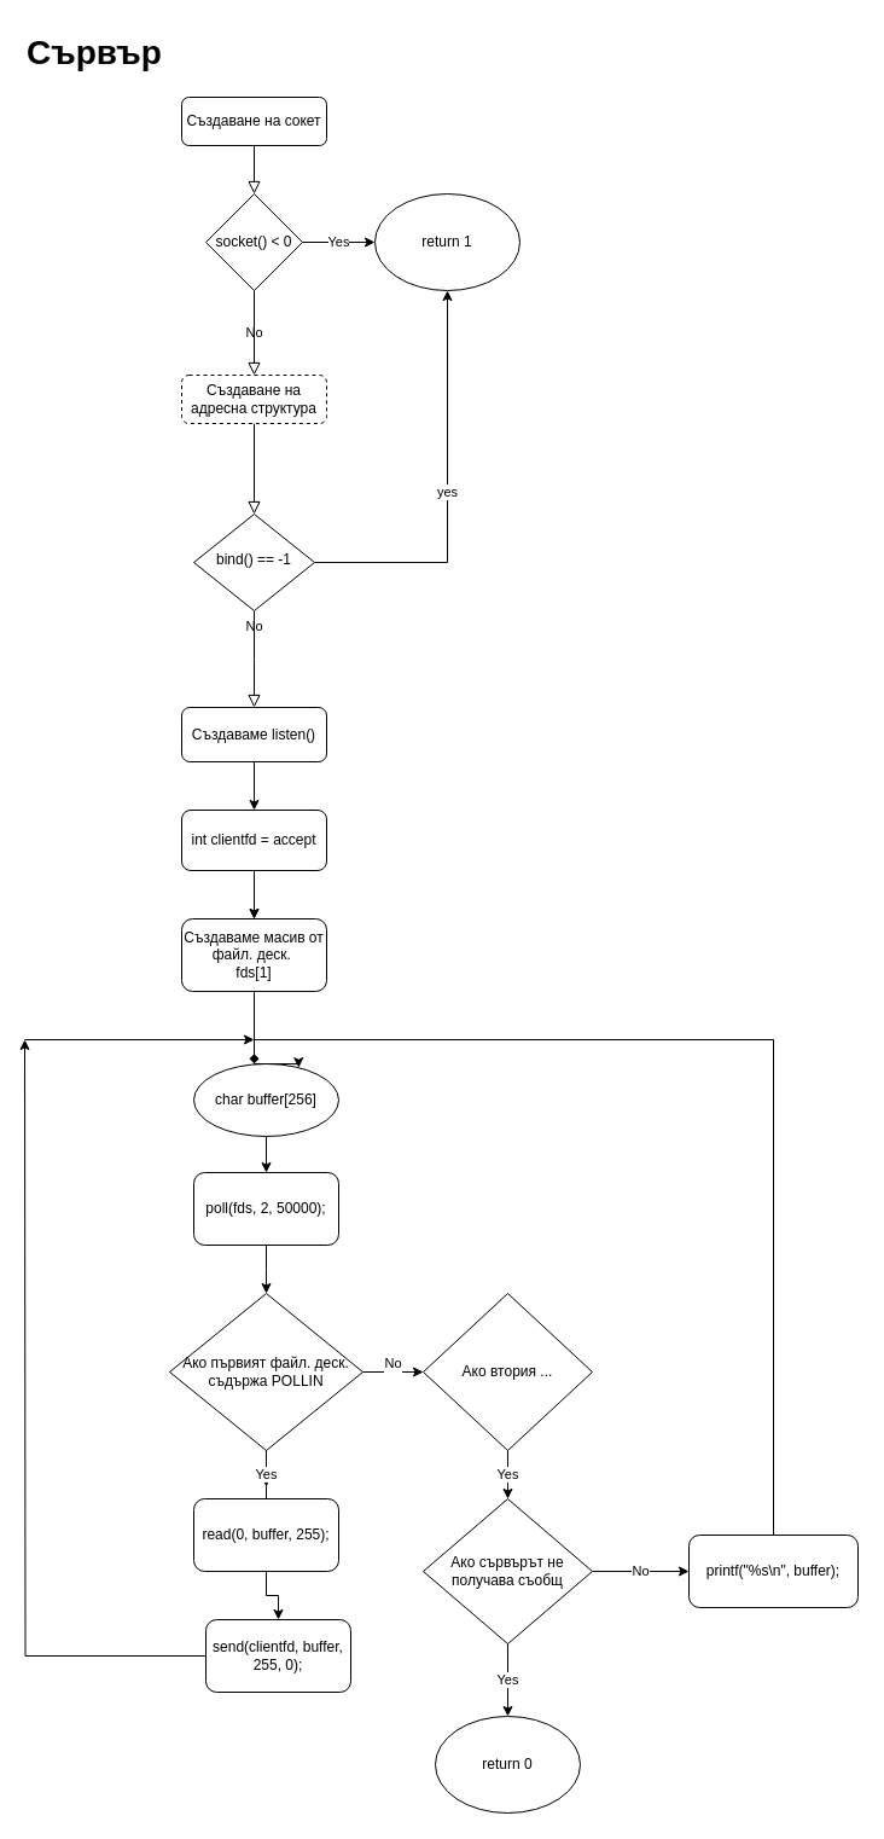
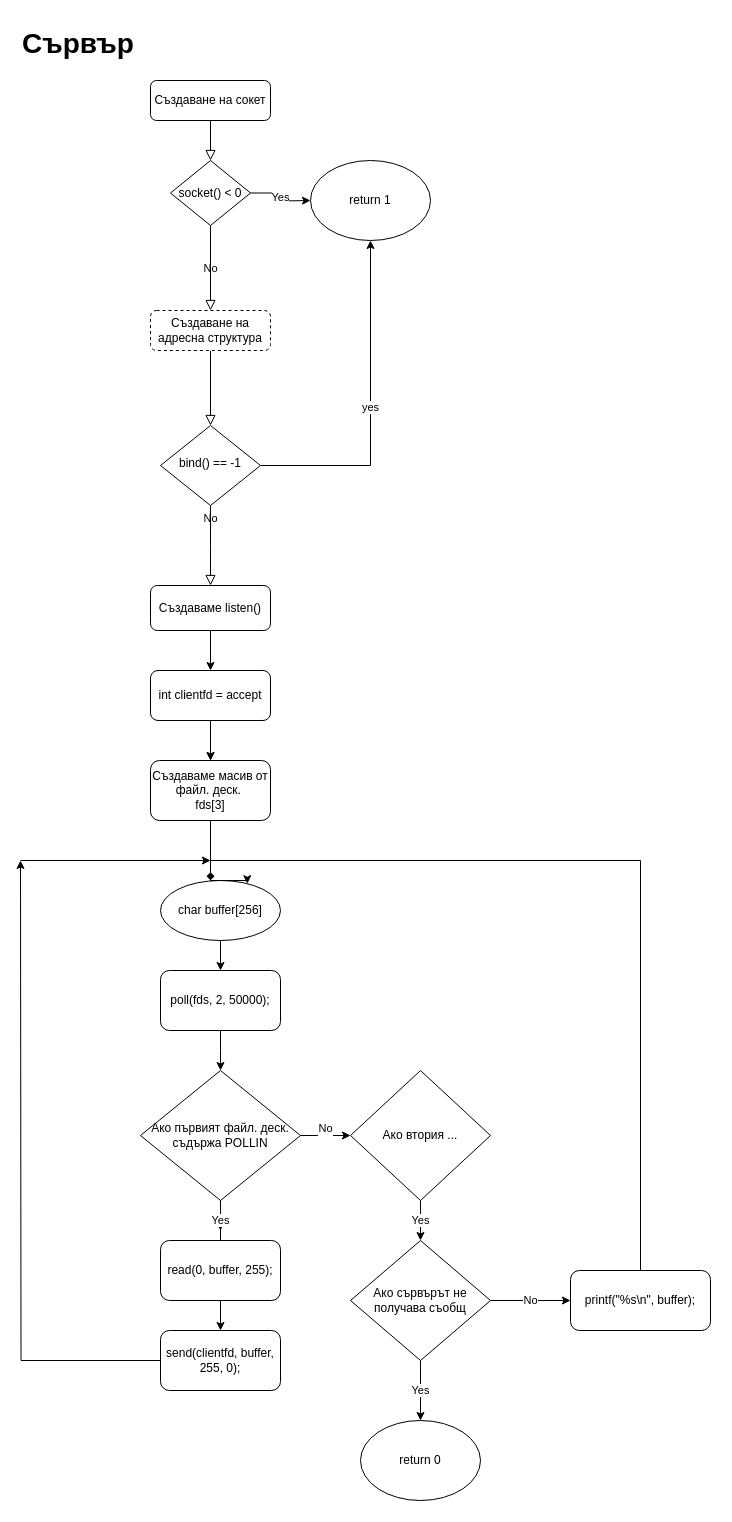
  <mxCell id="0" />
  <mxCell id="1" parent="0" />
  <mxCell id="2" value="" style="rounded=0;html=1;jettySize=auto;orthogonalLoop=1;fontSize=11;endArrow=block;endFill=0;endSize=8;strokeWidth=1;shadow=0;labelBackgroundColor=none;edgeStyle=orthogonalEdgeStyle;" edge="1" parent="1" source="10" target="6"><mxGeometry relative="1" as="geometry" /></mxCell>
  <mxCell id="3" value="Създаване на сокет" style="rounded=1;whiteSpace=wrap;html=1;fontSize=12;glass=0;strokeWidth=1;shadow=0;" vertex="1" parent="1"><mxGeometry x="150" y="80" width="120" height="40" as="geometry" /></mxCell>
  <mxCell id="4" value="No&lt;div&gt;&lt;br&gt;&lt;/div&gt;" style="rounded=0;html=1;jettySize=auto;orthogonalLoop=1;fontSize=11;endArrow=block;endFill=0;endSize=8;strokeWidth=1;shadow=0;labelBackgroundColor=none;edgeStyle=orthogonalEdgeStyle;" edge="1" parent="1" source="6"><mxGeometry y="20" relative="1" as="geometry"><mxPoint as="offset" /><mxPoint x="210" y="585" as="targetPoint" /></mxGeometry></mxCell>
  <mxCell id="5" value="yes" style="edgeStyle=orthogonalEdgeStyle;rounded=0;orthogonalLoop=1;jettySize=auto;html=1;exitX=1;exitY=0.5;exitDx=0;exitDy=0;entryX=0.5;entryY=1;entryDx=0;entryDy=0;" edge="1" parent="1" source="6" target="14"><mxGeometry relative="1" as="geometry"><mxPoint x="340" y="465" as="targetPoint" /></mxGeometry></mxCell>
  <mxCell id="6" value="bind() == -1" style="rhombus;whiteSpace=wrap;html=1;shadow=0;fontFamily=Helvetica;fontSize=12;align=center;strokeWidth=1;spacing=6;spacingTop=-4;" vertex="1" parent="1"><mxGeometry x="160" y="425" width="100" height="80" as="geometry" /></mxCell>
  <mxCell id="7" style="edgeStyle=orthogonalEdgeStyle;rounded=0;orthogonalLoop=1;jettySize=auto;html=1;exitX=0.5;exitY=1;exitDx=0;exitDy=0;entryX=0.417;entryY=0;entryDx=0;entryDy=0;entryPerimeter=0;endArrow=diamond;" edge="1" parent="1" source="8" target="21"><mxGeometry relative="1" as="geometry"><mxPoint x="210" y="920" as="targetPoint" /><Array as="points"><mxPoint x="210" y="880" /></Array></mxGeometry></mxCell>
- <mxCell id="8" value="Създаваме масив от файл. деск.&amp;nbsp;&lt;br&gt;fds[1]" style="rounded=1;whiteSpace=wrap;html=1;fontSize=12;glass=0;strokeWidth=1;shadow=0;" vertex="1" parent="1"><mxGeometry x="150" y="760" width="120" height="60" as="geometry" /></mxCell>
+ <mxCell id="8" value="Създаваме масив от файл. деск.&amp;nbsp;&lt;br&gt;fds[3]" style="rounded=1;whiteSpace=wrap;html=1;fontSize=12;glass=0;strokeWidth=1;shadow=0;" vertex="1" parent="1"><mxGeometry x="150" y="760" width="120" height="60" as="geometry" /></mxCell>
  <mxCell id="9" value="No" style="rounded=0;html=1;jettySize=auto;orthogonalLoop=1;fontSize=11;endArrow=block;endFill=0;endSize=8;strokeWidth=1;shadow=0;labelBackgroundColor=none;edgeStyle=orthogonalEdgeStyle;" edge="1" parent="1" source="13" target="10"><mxGeometry relative="1" as="geometry"><mxPoint x="210" y="120" as="sourcePoint" /><mxPoint x="160" y="370" as="targetPoint" /></mxGeometry></mxCell>
  <mxCell id="10" value="Създаване на адресна структура" style="rounded=1;whiteSpace=wrap;html=1;fontSize=12;glass=0;strokeWidth=1;shadow=0;dashed=1;" vertex="1" parent="1"><mxGeometry x="150" y="310" width="120" height="40" as="geometry" /></mxCell>
  <mxCell id="11" value="" style="rounded=0;html=1;jettySize=auto;orthogonalLoop=1;fontSize=11;endArrow=block;endFill=0;endSize=8;strokeWidth=1;shadow=0;labelBackgroundColor=none;edgeStyle=orthogonalEdgeStyle;" edge="1" parent="1" source="3" target="13"><mxGeometry relative="1" as="geometry"><mxPoint x="210" y="120" as="sourcePoint" /><mxPoint x="230" y="250" as="targetPoint" /></mxGeometry></mxCell>
  <mxCell id="12" value="Yes" style="edgeStyle=orthogonalEdgeStyle;rounded=0;orthogonalLoop=1;jettySize=auto;html=1;exitX=1;exitY=0.5;exitDx=0;exitDy=0;" edge="1" parent="1" source="13"><mxGeometry relative="1" as="geometry"><mxPoint x="310" y="200" as="targetPoint" /></mxGeometry></mxCell>
- <mxCell id="13" value="socket() &amp;lt; 0" style="rhombus;whiteSpace=wrap;html=1;" vertex="1" parent="1"><mxGeometry x="170" y="160" width="80" height="80" as="geometry" /></mxCell>
+ <mxCell id="13" value="socket() &amp;lt; 0" style="rhombus;whiteSpace=wrap;html=1;" vertex="1" parent="1"><mxGeometry x="170" y="160" width="80" height="65" as="geometry" /></mxCell>
  <mxCell id="14" value="return 1" style="ellipse;whiteSpace=wrap;html=1;" vertex="1" parent="1"><mxGeometry x="310" y="160" width="120" height="80" as="geometry" /></mxCell>
  <mxCell id="15" style="edgeStyle=orthogonalEdgeStyle;rounded=0;orthogonalLoop=1;jettySize=auto;html=1;exitX=0.5;exitY=1;exitDx=0;exitDy=0;entryX=0.5;entryY=0;entryDx=0;entryDy=0;" edge="1" parent="1" source="16" target="19"><mxGeometry relative="1" as="geometry" /></mxCell>
  <mxCell id="16" value="Създаваме listen()" style="rounded=1;whiteSpace=wrap;html=1;" vertex="1" parent="1"><mxGeometry x="150" y="585" width="120" height="45" as="geometry" /></mxCell>
  <mxCell id="17" style="edgeStyle=orthogonalEdgeStyle;rounded=0;orthogonalLoop=1;jettySize=auto;html=1;exitX=0.5;exitY=1;exitDx=0;exitDy=0;entryX=0.5;entryY=0;entryDx=0;entryDy=0;" edge="1" parent="1" source="19" target="8"><mxGeometry relative="1" as="geometry" /></mxCell>
  <mxCell id="18" style="edgeStyle=orthogonalEdgeStyle;rounded=0;orthogonalLoop=1;jettySize=auto;html=1;exitX=0.5;exitY=1;exitDx=0;exitDy=0;" edge="1" parent="1" source="19"><mxGeometry relative="1" as="geometry"><mxPoint x="210" y="760" as="targetPoint" /></mxGeometry></mxCell>
  <mxCell id="19" value="int clientfd = accept" style="rounded=1;whiteSpace=wrap;html=1;" vertex="1" parent="1"><mxGeometry x="150" y="670" width="120" height="50" as="geometry" /></mxCell>
  <mxCell id="20" style="edgeStyle=orthogonalEdgeStyle;rounded=0;orthogonalLoop=1;jettySize=auto;html=1;exitX=0.5;exitY=1;exitDx=0;exitDy=0;entryX=0.5;entryY=0;entryDx=0;entryDy=0;" edge="1" parent="1" source="21" target="23"><mxGeometry relative="1" as="geometry" /></mxCell>
  <mxCell id="21" value="char buffer[256]" style="ellipse;whiteSpace=wrap;html=1;" vertex="1" parent="1"><mxGeometry x="160" y="880" width="120" height="60" as="geometry" /></mxCell>
  <mxCell id="22" style="edgeStyle=orthogonalEdgeStyle;rounded=0;orthogonalLoop=1;jettySize=auto;html=1;exitX=0.5;exitY=1;exitDx=0;exitDy=0;" edge="1" parent="1" source="23"><mxGeometry relative="1" as="geometry"><mxPoint x="220" y="1070" as="targetPoint" /></mxGeometry></mxCell>
  <mxCell id="23" value="poll(fds, 2, 50000);" style="rounded=1;whiteSpace=wrap;html=1;" vertex="1" parent="1"><mxGeometry x="160" y="970" width="120" height="60" as="geometry" /></mxCell>
  <mxCell id="24" style="edgeStyle=orthogonalEdgeStyle;rounded=0;orthogonalLoop=1;jettySize=auto;html=1;exitX=0.5;exitY=1;exitDx=0;exitDy=0;" edge="1" parent="1" source="26"><mxGeometry relative="1" as="geometry"><mxPoint x="220" y="1230" as="targetPoint" /></mxGeometry></mxCell>
  <mxCell id="25" value="No&lt;div&gt;&lt;br&gt;&lt;/div&gt;" style="edgeStyle=orthogonalEdgeStyle;rounded=0;orthogonalLoop=1;jettySize=auto;html=1;exitX=1;exitY=0.5;exitDx=0;exitDy=0;" edge="1" parent="1" source="26"><mxGeometry relative="1" as="geometry"><mxPoint x="350" y="1135" as="targetPoint" /></mxGeometry></mxCell>
  <mxCell id="26" value="Ако първият файл. деск. съдържа POLLIN" style="rhombus;whiteSpace=wrap;html=1;" vertex="1" parent="1"><mxGeometry x="140" y="1070" width="160" height="130" as="geometry" /></mxCell>
  <mxCell id="27" style="edgeStyle=orthogonalEdgeStyle;rounded=0;orthogonalLoop=1;jettySize=auto;html=1;exitX=0.5;exitY=1;exitDx=0;exitDy=0;entryX=0.5;entryY=0;entryDx=0;entryDy=0;" edge="1" parent="1" source="29" target="31"><mxGeometry relative="1" as="geometry" /></mxCell>
  <mxCell id="28" value="Yes" style="edgeStyle=orthogonalEdgeStyle;rounded=0;orthogonalLoop=1;jettySize=auto;html=1;endArrow=none;" edge="1" parent="1" source="29" target="26"><mxGeometry relative="1" as="geometry" /></mxCell>
  <mxCell id="29" value="read(0, buffer, 255);" style="rounded=1;whiteSpace=wrap;html=1;" vertex="1" parent="1"><mxGeometry x="160" y="1240" width="120" height="60" as="geometry" /></mxCell>
  <mxCell id="30" style="edgeStyle=orthogonalEdgeStyle;rounded=0;orthogonalLoop=1;jettySize=auto;html=1;exitX=0;exitY=0.5;exitDx=0;exitDy=0;" edge="1" parent="1" source="31"><mxGeometry relative="1" as="geometry"><mxPoint x="20" y="860" as="targetPoint" /></mxGeometry></mxCell>
- <mxCell id="31" value="send(clientfd, buffer, 255, 0);" style="rounded=1;whiteSpace=wrap;html=1;" vertex="1" parent="1"><mxGeometry x="170" y="1340" width="120" height="60" as="geometry" /></mxCell>
+ <mxCell id="31" value="send(clientfd, buffer, 255, 0);" style="rounded=1;whiteSpace=wrap;html=1;" vertex="1" parent="1"><mxGeometry x="160" y="1330" width="120" height="60" as="geometry" /></mxCell>
  <mxCell id="32" value="Yes" style="edgeStyle=orthogonalEdgeStyle;rounded=0;orthogonalLoop=1;jettySize=auto;html=1;exitX=0.5;exitY=1;exitDx=0;exitDy=0;" edge="1" parent="1" source="33"><mxGeometry relative="1" as="geometry"><mxPoint x="420" y="1240" as="targetPoint" /></mxGeometry></mxCell>
  <mxCell id="33" value="Ако втория ..." style="rhombus;whiteSpace=wrap;html=1;" vertex="1" parent="1"><mxGeometry x="350" y="1070" width="140" height="130" as="geometry" /></mxCell>
  <mxCell id="34" value="Yes" style="edgeStyle=orthogonalEdgeStyle;rounded=0;orthogonalLoop=1;jettySize=auto;html=1;exitX=0.5;exitY=1;exitDx=0;exitDy=0;" edge="1" parent="1" source="36"><mxGeometry relative="1" as="geometry"><mxPoint x="420" y="1420" as="targetPoint" /></mxGeometry></mxCell>
  <mxCell id="35" value="No" style="edgeStyle=orthogonalEdgeStyle;rounded=0;orthogonalLoop=1;jettySize=auto;html=1;exitX=1;exitY=0.5;exitDx=0;exitDy=0;" edge="1" parent="1" source="36"><mxGeometry relative="1" as="geometry"><mxPoint x="570" y="1300" as="targetPoint" /></mxGeometry></mxCell>
  <mxCell id="36" value="Ако сървърът не получава съобщ" style="rhombus;whiteSpace=wrap;html=1;" vertex="1" parent="1"><mxGeometry x="350" y="1240" width="140" height="120" as="geometry" /></mxCell>
  <mxCell id="37" value="return 0" style="ellipse;whiteSpace=wrap;html=1;" vertex="1" parent="1"><mxGeometry x="360" y="1420" width="120" height="80" as="geometry" /></mxCell>
  <mxCell id="38" style="edgeStyle=orthogonalEdgeStyle;rounded=0;orthogonalLoop=1;jettySize=auto;html=1;exitX=0.5;exitY=0;exitDx=0;exitDy=0;entryX=0.75;entryY=0;entryDx=0;entryDy=0;" edge="1" parent="1" source="39" target="21"><mxGeometry relative="1" as="geometry"><Array as="points"><mxPoint x="640" y="860" /><mxPoint x="210" y="860" /><mxPoint x="210" y="880" /></Array></mxGeometry></mxCell>
  <mxCell id="39" value="printf(&quot;%s\n&quot;, buffer);" style="rounded=1;whiteSpace=wrap;html=1;" vertex="1" parent="1"><mxGeometry x="570" y="1270" width="140" height="60" as="geometry" /></mxCell>
  <mxCell id="40" value="" style="endArrow=classic;html=1;rounded=0;" edge="1" parent="1"><mxGeometry width="50" height="50" relative="1" as="geometry"><mxPoint x="20" y="860" as="sourcePoint" /><mxPoint x="210" y="860" as="targetPoint" /></mxGeometry></mxCell>
  <mxCell id="41" value="&lt;b&gt;Сървър&lt;/b&gt;" style="text;html=1;whiteSpace=wrap;overflow=hidden;rounded=0;fontSize=28;" vertex="1" parent="1"><mxGeometry x="20" y="20" width="180" height="120" as="geometry" /></mxCell>
